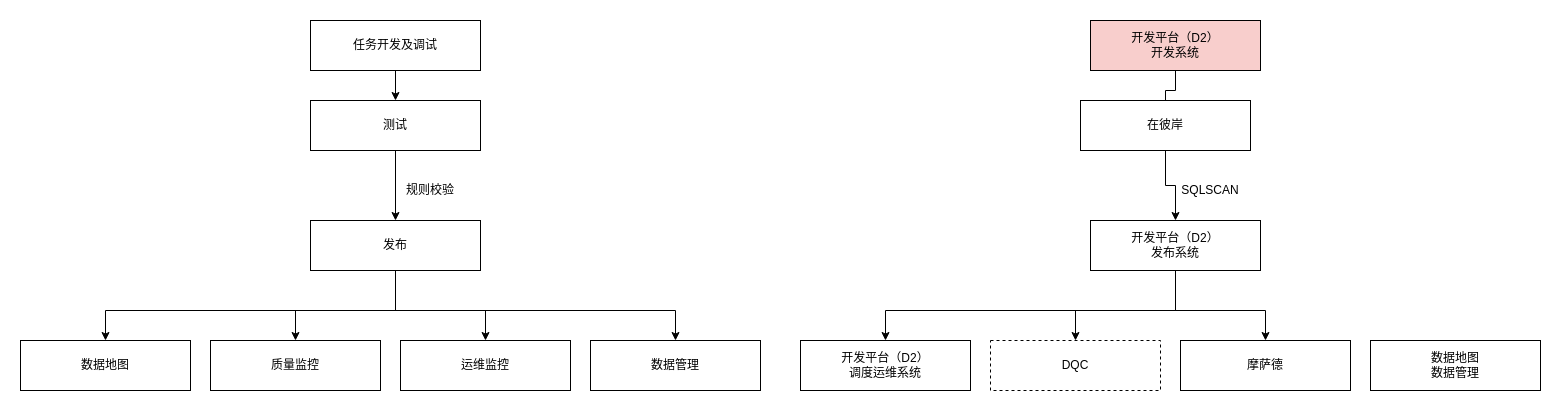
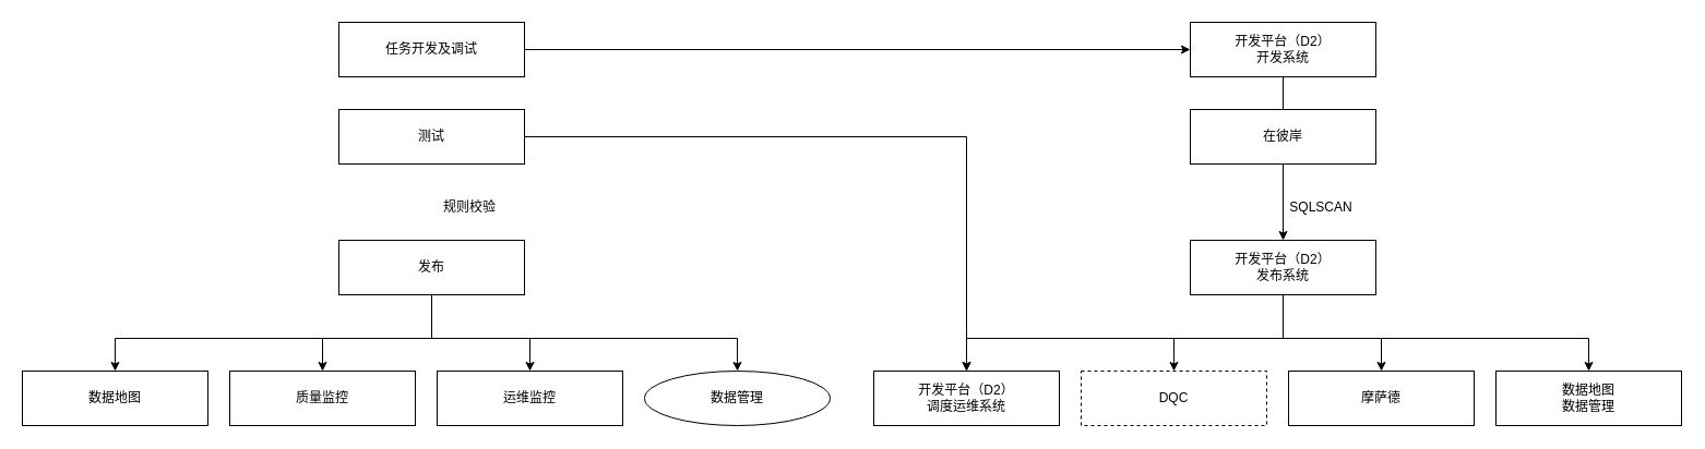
  <mxCell id="0" />
  <mxCell id="1" parent="0" />
- <mxCell id="2" style="edgeStyle=orthogonalEdgeStyle;rounded=0;orthogonalLoop=1;jettySize=auto;html=1;" edge="1" parent="1" source="3" target="5"><mxGeometry relative="1" as="geometry" /></mxCell>
+ <mxCell id="2" style="edgeStyle=orthogonalEdgeStyle;rounded=0;orthogonalLoop=1;jettySize=auto;html=1;" edge="1" parent="1" source="3" target="17"><mxGeometry relative="1" as="geometry" /></mxCell>
  <mxCell id="3" value="任务开发及调试" style="rounded=0;whiteSpace=wrap;html=1;" vertex="1" parent="1"><mxGeometry x="310" y="20" width="170" height="50" as="geometry" /></mxCell>
- <mxCell id="4" style="edgeStyle=orthogonalEdgeStyle;rounded=0;orthogonalLoop=1;jettySize=auto;html=1;entryX=0.5;entryY=0;entryDx=0;entryDy=0;" edge="1" parent="1" source="5" target="10"><mxGeometry relative="1" as="geometry" /></mxCell>
+ <mxCell id="4" style="edgeStyle=orthogonalEdgeStyle;rounded=0;orthogonalLoop=1;jettySize=auto;html=1;" edge="1" parent="1" source="5" target="28"><mxGeometry relative="1" as="geometry" /></mxCell>
  <mxCell id="5" value="测试" style="rounded=0;whiteSpace=wrap;html=1;" vertex="1" parent="1"><mxGeometry x="310" y="100" width="170" height="50" as="geometry" /></mxCell>
  <mxCell id="6" style="edgeStyle=orthogonalEdgeStyle;rounded=0;orthogonalLoop=1;jettySize=auto;html=1;" edge="1" parent="1" source="10" target="11"><mxGeometry relative="1" as="geometry"><Array as="points"><mxPoint x="395" y="310" /><mxPoint x="295" y="310" /></Array></mxGeometry></mxCell>
  <mxCell id="7" style="edgeStyle=orthogonalEdgeStyle;rounded=0;orthogonalLoop=1;jettySize=auto;html=1;entryX=0.5;entryY=0;entryDx=0;entryDy=0;" edge="1" parent="1" source="10" target="12"><mxGeometry relative="1" as="geometry"><Array as="points"><mxPoint x="395" y="310" /><mxPoint x="485" y="310" /></Array></mxGeometry></mxCell>
  <mxCell id="8" style="edgeStyle=orthogonalEdgeStyle;rounded=0;orthogonalLoop=1;jettySize=auto;html=1;entryX=0.5;entryY=0;entryDx=0;entryDy=0;" edge="1" parent="1" source="10" target="13"><mxGeometry relative="1" as="geometry"><Array as="points"><mxPoint x="395" y="310" /><mxPoint x="675" y="310" /></Array></mxGeometry></mxCell>
  <mxCell id="9" style="edgeStyle=orthogonalEdgeStyle;rounded=0;orthogonalLoop=1;jettySize=auto;html=1;entryX=0.5;entryY=0;entryDx=0;entryDy=0;" edge="1" parent="1" source="10" target="14"><mxGeometry relative="1" as="geometry"><Array as="points"><mxPoint x="395" y="310" /><mxPoint x="105" y="310" /></Array></mxGeometry></mxCell>
  <mxCell id="10" value="发布" style="rounded=0;whiteSpace=wrap;html=1;" vertex="1" parent="1"><mxGeometry x="310" y="220" width="170" height="50" as="geometry" /></mxCell>
  <mxCell id="11" value="质量监控" style="rounded=0;whiteSpace=wrap;html=1;" vertex="1" parent="1"><mxGeometry x="210" y="340" width="170" height="50" as="geometry" /></mxCell>
  <mxCell id="12" value="运维监控" style="rounded=0;whiteSpace=wrap;html=1;" vertex="1" parent="1"><mxGeometry x="400" y="340" width="170" height="50" as="geometry" /></mxCell>
- <mxCell id="13" value="数据管理" style="rounded=0;whiteSpace=wrap;html=1;" vertex="1" parent="1"><mxGeometry x="590" y="340" width="170" height="50" as="geometry" /></mxCell>
+ <mxCell id="13" value="数据管理" style="ellipse;whiteSpace=wrap;html=1;" vertex="1" parent="1"><mxGeometry x="590" y="340" width="170" height="50" as="geometry" /></mxCell>
  <mxCell id="14" value="数据地图" style="rounded=0;whiteSpace=wrap;html=1;" vertex="1" parent="1"><mxGeometry x="20" y="340" width="170" height="50" as="geometry" /></mxCell>
  <mxCell id="15" value="规则校验" style="text;html=1;strokeColor=none;fillColor=none;align=center;verticalAlign=middle;whiteSpace=wrap;rounded=0;" vertex="1" parent="1"><mxGeometry x="400" y="180" width="60" height="20" as="geometry" /></mxCell>
  <mxCell id="16" style="edgeStyle=orthogonalEdgeStyle;rounded=0;orthogonalLoop=1;jettySize=auto;html=1;endArrow=none;" edge="1" parent="1" source="17" target="19"><mxGeometry relative="1" as="geometry" /></mxCell>
- <mxCell id="17" value="开发平台（D2）&lt;br&gt;开发系统" style="rounded=0;whiteSpace=wrap;html=1;fillColor=#f8cecc;" vertex="1" parent="1"><mxGeometry x="1090" y="20" width="170" height="50" as="geometry" /></mxCell>
+ <mxCell id="17" value="开发平台（D2）&lt;br&gt;开发系统" style="rounded=0;whiteSpace=wrap;html=1;" vertex="1" parent="1"><mxGeometry x="1090" y="20" width="170" height="50" as="geometry" /></mxCell>
  <mxCell id="18" style="edgeStyle=orthogonalEdgeStyle;rounded=0;orthogonalLoop=1;jettySize=auto;html=1;entryX=0.5;entryY=0;entryDx=0;entryDy=0;" edge="1" parent="1" source="19" target="24"><mxGeometry relative="1" as="geometry" /></mxCell>
- <mxCell id="19" value="在彼岸" style="rounded=0;whiteSpace=wrap;html=1;" vertex="1" parent="1"><mxGeometry x="1080" y="100" width="170" height="50" as="geometry" /></mxCell>
+ <mxCell id="19" value="在彼岸" style="rounded=0;whiteSpace=wrap;html=1;" vertex="1" parent="1"><mxGeometry x="1090" y="100" width="170" height="50" as="geometry" /></mxCell>
  <mxCell id="20" style="edgeStyle=orthogonalEdgeStyle;rounded=0;orthogonalLoop=1;jettySize=auto;html=1;" edge="1" parent="1" source="24" target="25"><mxGeometry relative="1" as="geometry"><Array as="points"><mxPoint x="1175" y="310" /><mxPoint x="1075" y="310" /></Array></mxGeometry></mxCell>
  <mxCell id="21" style="edgeStyle=orthogonalEdgeStyle;rounded=0;orthogonalLoop=1;jettySize=auto;html=1;entryX=0.5;entryY=0;entryDx=0;entryDy=0;" edge="1" parent="1" source="24" target="26"><mxGeometry relative="1" as="geometry"><Array as="points"><mxPoint x="1175" y="310" /><mxPoint x="1265" y="310" /></Array></mxGeometry></mxCell>
+ <mxCell id="22" style="edgeStyle=orthogonalEdgeStyle;rounded=0;orthogonalLoop=1;jettySize=auto;html=1;entryX=0.5;entryY=0;entryDx=0;entryDy=0;" edge="1" parent="1" source="24" target="27"><mxGeometry relative="1" as="geometry"><Array as="points"><mxPoint x="1175" y="310" /><mxPoint x="1455" y="310" /></Array></mxGeometry></mxCell>
  <mxCell id="23" style="edgeStyle=orthogonalEdgeStyle;rounded=0;orthogonalLoop=1;jettySize=auto;html=1;entryX=0.5;entryY=0;entryDx=0;entryDy=0;" edge="1" parent="1" source="24" target="28"><mxGeometry relative="1" as="geometry"><Array as="points"><mxPoint x="1175" y="310" /><mxPoint x="885" y="310" /></Array></mxGeometry></mxCell>
  <mxCell id="24" value="开发平台（D2）&lt;br&gt;发布系统" style="rounded=0;whiteSpace=wrap;html=1;" vertex="1" parent="1"><mxGeometry x="1090" y="220" width="170" height="50" as="geometry" /></mxCell>
  <mxCell id="25" value="DQC" style="rounded=0;whiteSpace=wrap;html=1;dashed=1;" vertex="1" parent="1"><mxGeometry x="990" y="340" width="170" height="50" as="geometry" /></mxCell>
  <mxCell id="26" value="摩萨德" style="rounded=0;whiteSpace=wrap;html=1;" vertex="1" parent="1"><mxGeometry x="1180" y="340" width="170" height="50" as="geometry" /></mxCell>
  <mxCell id="27" value="数据地图&lt;br&gt;数据管理" style="rounded=0;whiteSpace=wrap;html=1;" vertex="1" parent="1"><mxGeometry x="1370" y="340" width="170" height="50" as="geometry" /></mxCell>
  <mxCell id="28" value="开发平台（D2）&lt;br&gt;调度运维系统" style="rounded=0;whiteSpace=wrap;html=1;" vertex="1" parent="1"><mxGeometry x="800" y="340" width="170" height="50" as="geometry" /></mxCell>
  <mxCell id="29" value="SQLSCAN" style="text;html=1;strokeColor=none;fillColor=none;align=center;verticalAlign=middle;whiteSpace=wrap;rounded=0;" vertex="1" parent="1"><mxGeometry x="1180" y="180" width="60" height="20" as="geometry" /></mxCell>
